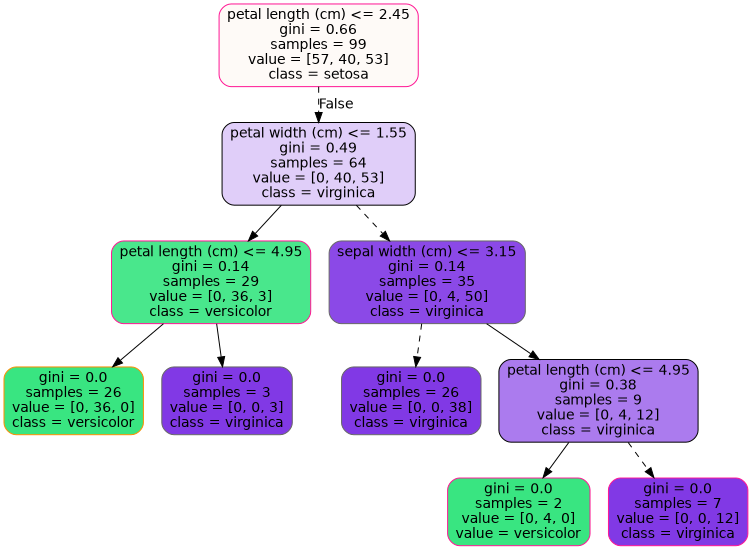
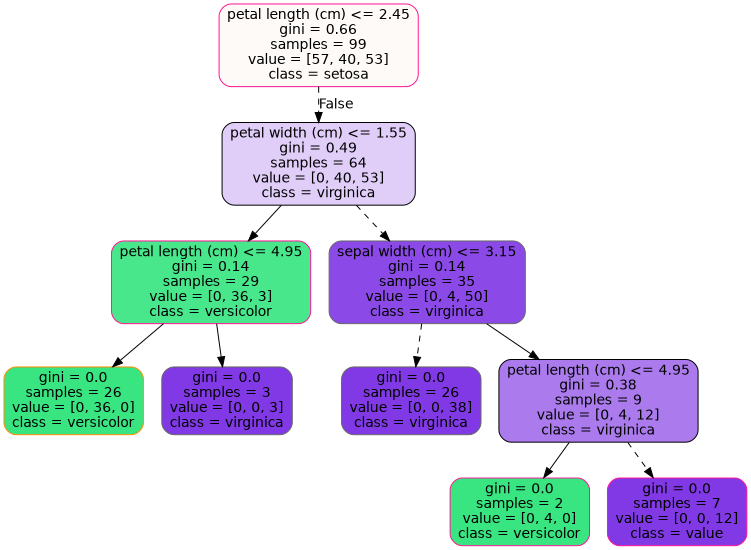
  digraph {
    node [color=deeppink fillcolor="#8139e5" fontname=helvetica shape=box style="filled, rounded"]
    edge [fontname=helvetica style=solid]
    n1 [fillcolor="#fefaf7" label="petal length (cm) <= 2.45\ngini = 0.66\nsamples = 99\nvalue = [57, 40, 53]\nclass = setosa"]
    n2 [color=black fillcolor="#e0cef9" label="petal width (cm) <= 1.55\ngini = 0.49\nsamples = 64\nvalue = [0, 40, 53]\nclass = virginica"]
    n3 [fillcolor="#49e78c" label="petal length (cm) <= 4.95\ngini = 0.14\nsamples = 29\nvalue = [0, 36, 3]\nclass = versicolor"]
    n4 [color=gray40 fillcolor="#8b49e7" label="sepal width (cm) <= 3.15\ngini = 0.14\nsamples = 35\nvalue = [0, 4, 50]\nclass = virginica"]
    n5 [color=darkorange fillcolor="#39e581" label="gini = 0.0\nsamples = 26\nvalue = [0, 36, 0]\nclass = versicolor"]
    n6 [color=gray40 label="gini = 0.0\nsamples = 3\nvalue = [0, 0, 3]\nclass = virginica"]
    n7 [color=gray40 label="gini = 0.0\nsamples = 26\nvalue = [0, 0, 38]\nclass = virginica"]
    n8 [color=black fillcolor="#ab7bee" label="petal length (cm) <= 4.95\ngini = 0.38\nsamples = 9\nvalue = [0, 4, 12]\nclass = virginica"]
-   n9 [fillcolor="#39e581" label="gini = 0.0\nsamples = 2\nvalue = [0, 4, 0]\nvalue = versicolor"]
-   n10 [label="gini = 0.0\nsamples = 7\nvalue = [0, 0, 12]\nclass = virginica"]
+   n9 [fillcolor="#39e581" label="gini = 0.0\nsamples = 2\nvalue = [0, 4, 0]\nclass = versicolor"]
+   n10 [label="gini = 0.0\nsamples = 7\nvalue = [0, 0, 12]\nclass = value"]
    n1 -> n2 [headlabel=False labelangle=-45 labeldistance=2.5 style=dashed]
    n2 -> n3
    n2 -> n4 [style=dashed]
    n3 -> n5
    n3 -> n6
    n4 -> n7 [style=dashed]
    n4 -> n8
    n8 -> n9
    n8 -> n10 [style=dashed]
  }
